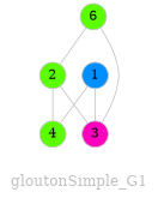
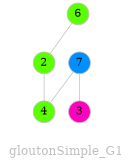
  graph {
    fontcolor=grey
    fontsize=16
    label=gloutonSimple_G1
    node [color=grey fillcolor="#5cff00" fixedsize=true fontsize=14 shape=circle style=filled]
    edge [arrowsize=0.7 color=grey fontcolor=grey fontsize=12]
    2 [width=0.4]
    3 [fillcolor="#ff00bf" width=0.4]
    4 [width=0.4]
    n4 [label=6 width=0.4]
-   1 [fillcolor="#008fff" width=0.4]
-   2 -- 3
+   1 [fillcolor="#008fff" width=0.4 label=7]
    2 -- 4
    n4 -- 2
-   n4 -- 3
    1 -- 3
    1 -- 4
  }
